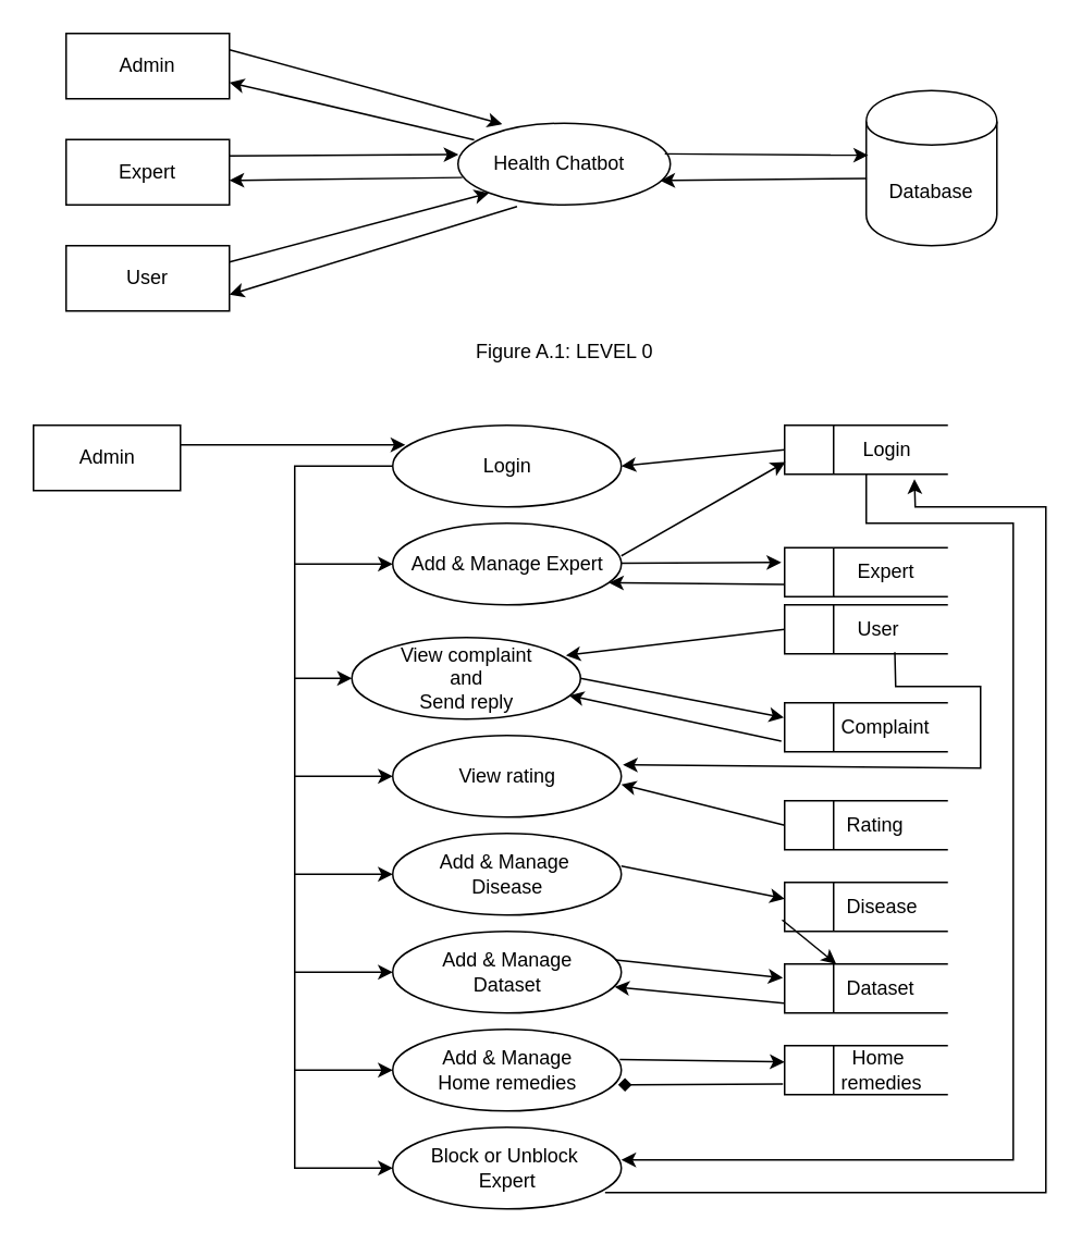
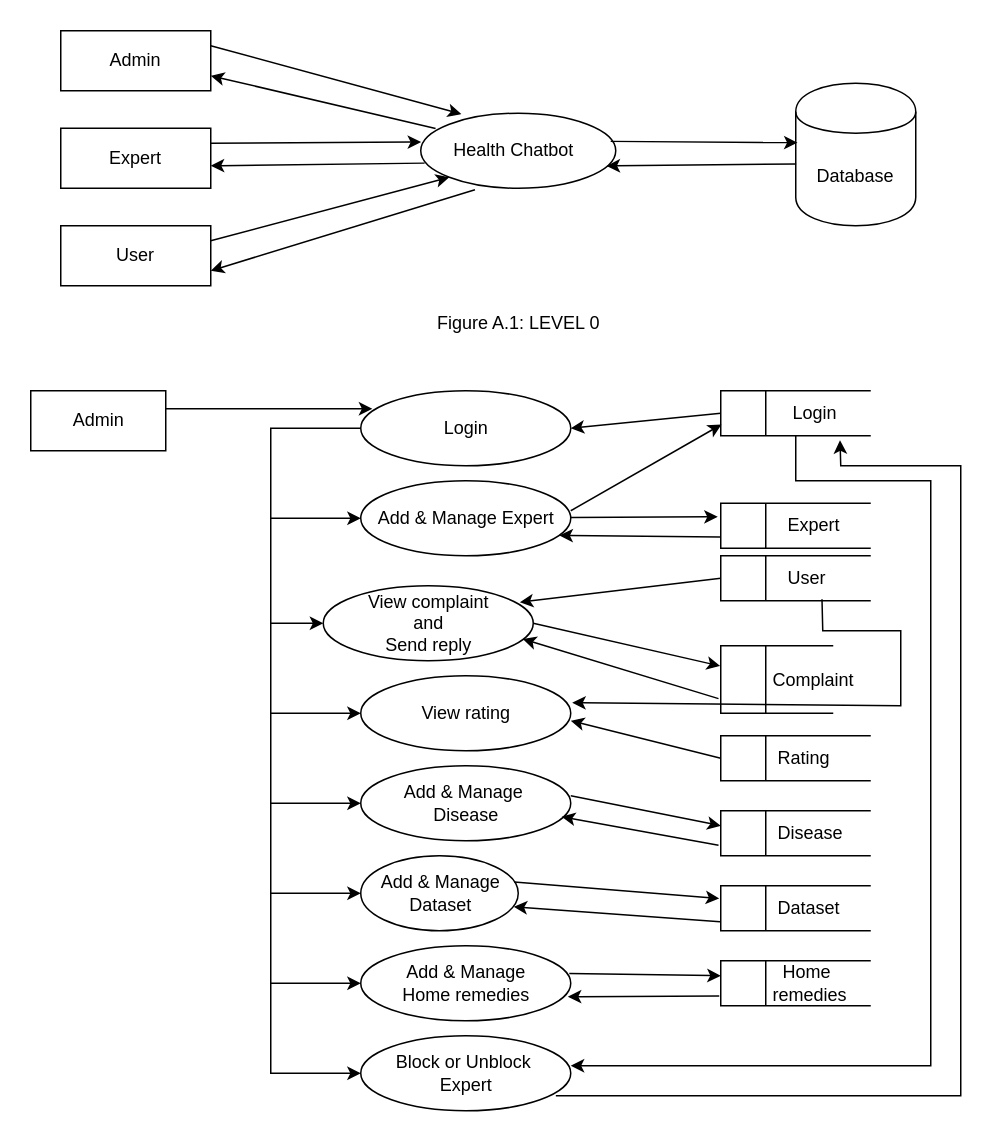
  <mxCell id="0" />
  <mxCell id="1" parent="0" />
  <mxCell id="2" value="Admin" style="whiteSpace=wrap;html=1;align=center;" parent="1" vertex="1"><mxGeometry x="40" y="20" width="100" height="40" as="geometry" /></mxCell>
  <mxCell id="3" value="Expert" style="whiteSpace=wrap;html=1;align=center;" parent="1" vertex="1"><mxGeometry x="40" y="85" width="100" height="40" as="geometry" /></mxCell>
  <mxCell id="4" value="User" style="whiteSpace=wrap;html=1;align=center;" parent="1" vertex="1"><mxGeometry x="40" y="150" width="100" height="40" as="geometry" /></mxCell>
  <mxCell id="5" value="Health Chatbot&amp;nbsp;&amp;nbsp;" style="shape=ellipse;html=1;dashed=0;whitespace=wrap;perimeter=ellipsePerimeter;" parent="1" vertex="1"><mxGeometry x="280" y="75" width="130" height="50" as="geometry" /></mxCell>
  <mxCell id="6" value="Database" style="shape=cylinder;whiteSpace=wrap;html=1;boundedLbl=1;backgroundOutline=1;" parent="1" vertex="1"><mxGeometry x="530" y="55" width="80" height="95" as="geometry" /></mxCell>
  <mxCell id="7" value="" style="endArrow=classic;html=1;rounded=0;exitX=1;exitY=0.25;exitDx=0;exitDy=0;entryX=0.208;entryY=0.011;entryDx=0;entryDy=0;entryPerimeter=0;" parent="1" source="2" target="5" edge="1"><mxGeometry width="50" height="50" relative="1" as="geometry"><mxPoint x="300" y="170" as="sourcePoint" /><mxPoint x="350" y="120" as="targetPoint" /></mxGeometry></mxCell>
  <mxCell id="8" value="" style="endArrow=classic;html=1;rounded=0;exitX=0.076;exitY=0.202;exitDx=0;exitDy=0;exitPerimeter=0;entryX=1;entryY=0.75;entryDx=0;entryDy=0;" parent="1" source="5" target="2" edge="1"><mxGeometry width="50" height="50" relative="1" as="geometry"><mxPoint x="280" y="90" as="sourcePoint" /><mxPoint x="140" y="50" as="targetPoint" /></mxGeometry></mxCell>
  <mxCell id="9" value="" style="endArrow=classic;html=1;rounded=0;entryX=0.002;entryY=0.384;entryDx=0;entryDy=0;exitX=1;exitY=0.25;exitDx=0;exitDy=0;entryPerimeter=0;" parent="1" source="3" target="5" edge="1"><mxGeometry width="50" height="50" relative="1" as="geometry"><mxPoint x="140" y="100" as="sourcePoint" /><mxPoint x="350" y="120" as="targetPoint" /></mxGeometry></mxCell>
  <mxCell id="10" value="" style="endArrow=classic;html=1;rounded=0;exitX=0.02;exitY=0.665;exitDx=0;exitDy=0;exitPerimeter=0;" parent="1" source="5" edge="1"><mxGeometry width="50" height="50" relative="1" as="geometry"><mxPoint x="281" y="109" as="sourcePoint" /><mxPoint x="140" y="110" as="targetPoint" /></mxGeometry></mxCell>
  <mxCell id="11" value="" style="endArrow=classic;html=1;rounded=0;entryX=0;entryY=1;entryDx=0;entryDy=0;exitX=1;exitY=0.25;exitDx=0;exitDy=0;" parent="1" source="4" target="5" edge="1"><mxGeometry width="50" height="50" relative="1" as="geometry"><mxPoint x="300" y="170" as="sourcePoint" /><mxPoint x="350" y="120" as="targetPoint" /></mxGeometry></mxCell>
  <mxCell id="12" value="" style="endArrow=classic;html=1;rounded=0;entryX=1;entryY=0.75;entryDx=0;entryDy=0;exitX=0.278;exitY=1.02;exitDx=0;exitDy=0;exitPerimeter=0;" parent="1" source="5" target="4" edge="1"><mxGeometry width="50" height="50" relative="1" as="geometry"><mxPoint x="310" y="130" as="sourcePoint" /><mxPoint x="350" y="120" as="targetPoint" /></mxGeometry></mxCell>
  <mxCell id="13" value="" style="endArrow=classic;html=1;rounded=0;entryX=0.015;entryY=0.417;entryDx=0;entryDy=0;entryPerimeter=0;exitX=0.974;exitY=0.375;exitDx=0;exitDy=0;exitPerimeter=0;" parent="1" source="5" target="6" edge="1"><mxGeometry width="50" height="50" relative="1" as="geometry"><mxPoint x="300" y="170" as="sourcePoint" /><mxPoint x="350" y="120" as="targetPoint" /></mxGeometry></mxCell>
  <mxCell id="14" value="" style="endArrow=classic;html=1;rounded=0;exitX=0.003;exitY=0.566;exitDx=0;exitDy=0;exitPerimeter=0;entryX=0.953;entryY=0.702;entryDx=0;entryDy=0;entryPerimeter=0;" parent="1" source="6" target="5" edge="1"><mxGeometry width="50" height="50" relative="1" as="geometry"><mxPoint x="300" y="170" as="sourcePoint" /><mxPoint x="410" y="110" as="targetPoint" /></mxGeometry></mxCell>
  <mxCell id="15" value="Figure A.1: LEVEL 0" style="text;html=1;align=center;verticalAlign=middle;resizable=0;points=[];autosize=1;strokeColor=none;fillColor=none;" parent="1" vertex="1"><mxGeometry x="280" y="200" width="130" height="30" as="geometry" /></mxCell>
  <mxCell id="16" value="Admin" style="html=1;dashed=0;whitespace=wrap;" vertex="1" parent="1"><mxGeometry x="20" y="260" width="90" height="40" as="geometry" /></mxCell>
  <mxCell id="17" value="Login" style="shape=ellipse;html=1;dashed=0;whitespace=wrap;perimeter=ellipsePerimeter;" vertex="1" parent="1"><mxGeometry x="240" y="260" width="140" height="50" as="geometry" /></mxCell>
  <mxCell id="18" value="Add &amp;amp; Manage Expert" style="shape=ellipse;html=1;dashed=0;whitespace=wrap;perimeter=ellipsePerimeter;" vertex="1" parent="1"><mxGeometry x="240" y="320" width="140" height="50" as="geometry" /></mxCell>
  <mxCell id="19" value="View complaint&lt;br&gt;and&lt;br&gt;Send reply" style="shape=ellipse;html=1;dashed=0;whitespace=wrap;perimeter=ellipsePerimeter;" vertex="1" parent="1"><mxGeometry x="215" y="390" width="140" height="50" as="geometry" /></mxCell>
  <mxCell id="20" value="View rating" style="shape=ellipse;html=1;dashed=0;whitespace=wrap;perimeter=ellipsePerimeter;" vertex="1" parent="1"><mxGeometry x="240" y="450" width="140" height="50" as="geometry" /></mxCell>
  <mxCell id="21" value="Add &amp;amp; Manage&amp;nbsp;&lt;br&gt;Disease" style="shape=ellipse;html=1;dashed=0;whitespace=wrap;perimeter=ellipsePerimeter;" vertex="1" parent="1"><mxGeometry x="240" y="510" width="140" height="50" as="geometry" /></mxCell>
- <mxCell id="22" value="Add &amp;amp; Manage&lt;br&gt;Dataset" style="shape=ellipse;html=1;dashed=0;whitespace=wrap;perimeter=ellipsePerimeter;" vertex="1" parent="1"><mxGeometry x="240" y="570" width="140" height="50" as="geometry" /></mxCell>
+ <mxCell id="22" value="Add &amp;amp; Manage&lt;br&gt;Dataset" style="shape=ellipse;html=1;dashed=0;whitespace=wrap;perimeter=ellipsePerimeter;" vertex="1" parent="1"><mxGeometry x="240" y="570" width="105" height="50" as="geometry" /></mxCell>
  <mxCell id="23" value="Add &amp;amp; Manage &lt;br&gt;Home remedies" style="shape=ellipse;html=1;dashed=0;whitespace=wrap;perimeter=ellipsePerimeter;" vertex="1" parent="1"><mxGeometry x="240" y="630" width="140" height="50" as="geometry" /></mxCell>
  <mxCell id="24" value="Block or Unblock&amp;nbsp;&lt;br&gt;Expert" style="shape=ellipse;html=1;dashed=0;whitespace=wrap;perimeter=ellipsePerimeter;" vertex="1" parent="1"><mxGeometry x="240" y="690" width="140" height="50" as="geometry" /></mxCell>
  <mxCell id="25" value="&amp;nbsp; &amp;nbsp; &amp;nbsp; &amp;nbsp; &amp;nbsp; &amp;nbsp; &amp;nbsp;Login" style="html=1;dashed=0;whitespace=wrap;shape=mxgraph.dfd.dataStoreID;align=left;spacingLeft=3;points=[[0,0],[0.5,0],[1,0],[0,0.5],[1,0.5],[0,1],[0.5,1],[1,1]];" vertex="1" parent="1"><mxGeometry x="480" y="260" width="100" height="30" as="geometry" /></mxCell>
  <mxCell id="26" value="&amp;nbsp; &amp;nbsp; &amp;nbsp; &amp;nbsp; &amp;nbsp; &amp;nbsp; Expert" style="html=1;dashed=0;whitespace=wrap;shape=mxgraph.dfd.dataStoreID;align=left;spacingLeft=3;points=[[0,0],[0.5,0],[1,0],[0,0.5],[1,0.5],[0,1],[0.5,1],[1,1]];" vertex="1" parent="1"><mxGeometry x="480" y="335" width="100" height="30" as="geometry" /></mxCell>
  <mxCell id="27" value="&amp;nbsp; &amp;nbsp; &amp;nbsp; &amp;nbsp; &amp;nbsp; &amp;nbsp; User&amp;nbsp;&amp;nbsp;" style="html=1;dashed=0;whitespace=wrap;shape=mxgraph.dfd.dataStoreID;align=left;spacingLeft=3;points=[[0,0],[0.5,0],[1,0],[0,0.5],[1,0.5],[0,1],[0.5,1],[1,1]];" vertex="1" parent="1"><mxGeometry x="480" y="370" width="100" height="30" as="geometry" /></mxCell>
- <mxCell id="28" value="&amp;nbsp; &amp;nbsp; &amp;nbsp; &amp;nbsp; &amp;nbsp;Complaint" style="html=1;dashed=0;whitespace=wrap;shape=mxgraph.dfd.dataStoreID;align=left;spacingLeft=3;points=[[0,0],[0.5,0],[1,0],[0,0.5],[1,0.5],[0,1],[0.5,1],[1,1]];" vertex="1" parent="1"><mxGeometry x="480" y="430" width="100" height="30" as="geometry" /></mxCell>
+ <mxCell id="28" value="&amp;nbsp; &amp;nbsp; &amp;nbsp; &amp;nbsp; &amp;nbsp;Complaint" style="html=1;dashed=0;whitespace=wrap;shape=mxgraph.dfd.dataStoreID;align=left;spacingLeft=3;points=[[0,0],[0.5,0],[1,0],[0,0.5],[1,0.5],[0,1],[0.5,1],[1,1]];" vertex="1" parent="1"><mxGeometry x="480" y="430" width="75" height="45" as="geometry" /></mxCell>
  <mxCell id="29" value="&amp;nbsp; &amp;nbsp; &amp;nbsp; &amp;nbsp; &amp;nbsp; &amp;nbsp;Home &lt;br&gt;&amp;nbsp; &amp;nbsp; &amp;nbsp; &amp;nbsp; &amp;nbsp;remedies" style="html=1;dashed=0;whitespace=wrap;shape=mxgraph.dfd.dataStoreID;align=left;spacingLeft=3;points=[[0,0],[0.5,0],[1,0],[0,0.5],[1,0.5],[0,1],[0.5,1],[1,1]];" vertex="1" parent="1"><mxGeometry x="480" y="640" width="100" height="30" as="geometry" /></mxCell>
  <mxCell id="30" value="&amp;nbsp; &amp;nbsp; &amp;nbsp; &amp;nbsp; &amp;nbsp; Rating" style="html=1;dashed=0;whitespace=wrap;shape=mxgraph.dfd.dataStoreID;align=left;spacingLeft=3;points=[[0,0],[0.5,0],[1,0],[0,0.5],[1,0.5],[0,1],[0.5,1],[1,1]];" vertex="1" parent="1"><mxGeometry x="480" y="490" width="100" height="30" as="geometry" /></mxCell>
  <mxCell id="31" value="" style="endArrow=classic;html=1;rounded=0;entryX=0.055;entryY=0.24;entryDx=0;entryDy=0;entryPerimeter=0;" edge="1" parent="1" target="17"><mxGeometry width="50" height="50" relative="1" as="geometry"><mxPoint x="110" y="272" as="sourcePoint" /><mxPoint x="370" y="520" as="targetPoint" /></mxGeometry></mxCell>
  <mxCell id="32" value="" style="endArrow=classic;html=1;rounded=0;exitX=0;exitY=0.5;exitDx=0;exitDy=0;entryX=0;entryY=0.5;entryDx=0;entryDy=0;" edge="1" parent="1" source="17" target="24"><mxGeometry width="50" height="50" relative="1" as="geometry"><mxPoint x="320" y="570" as="sourcePoint" /><mxPoint x="370" y="520" as="targetPoint" /><Array as="points"><mxPoint x="180" y="285" /><mxPoint x="180" y="340" /><mxPoint x="180" y="715" /></Array></mxGeometry></mxCell>
  <mxCell id="33" value="" style="endArrow=classic;html=1;rounded=0;entryX=0;entryY=0.5;entryDx=0;entryDy=0;" edge="1" parent="1" target="18"><mxGeometry width="50" height="50" relative="1" as="geometry"><mxPoint x="180" y="345" as="sourcePoint" /><mxPoint x="370" y="520" as="targetPoint" /></mxGeometry></mxCell>
  <mxCell id="34" value="" style="endArrow=classic;html=1;rounded=0;entryX=0;entryY=0.5;entryDx=0;entryDy=0;" edge="1" parent="1" target="19"><mxGeometry width="50" height="50" relative="1" as="geometry"><mxPoint x="180" y="415" as="sourcePoint" /><mxPoint x="370" y="520" as="targetPoint" /></mxGeometry></mxCell>
  <mxCell id="35" value="" style="endArrow=classic;html=1;rounded=0;" edge="1" parent="1" target="20"><mxGeometry width="50" height="50" relative="1" as="geometry"><mxPoint x="180" y="475" as="sourcePoint" /><mxPoint x="370" y="520" as="targetPoint" /></mxGeometry></mxCell>
  <mxCell id="36" value="" style="endArrow=classic;html=1;rounded=0;entryX=0;entryY=0.5;entryDx=0;entryDy=0;" edge="1" parent="1" target="21"><mxGeometry width="50" height="50" relative="1" as="geometry"><mxPoint x="180" y="535" as="sourcePoint" /><mxPoint x="240" y="520" as="targetPoint" /></mxGeometry></mxCell>
  <mxCell id="37" value="" style="endArrow=classic;html=1;rounded=0;" edge="1" parent="1" target="22"><mxGeometry width="50" height="50" relative="1" as="geometry"><mxPoint x="180" y="595" as="sourcePoint" /><mxPoint x="370" y="520" as="targetPoint" /></mxGeometry></mxCell>
  <mxCell id="38" value="" style="endArrow=classic;html=1;rounded=0;entryX=0;entryY=0.5;entryDx=0;entryDy=0;" edge="1" parent="1" target="23"><mxGeometry width="50" height="50" relative="1" as="geometry"><mxPoint x="180" y="655" as="sourcePoint" /><mxPoint x="250" y="645" as="targetPoint" /></mxGeometry></mxCell>
  <mxCell id="39" value="" style="endArrow=classic;html=1;rounded=0;exitX=0;exitY=0.5;exitDx=0;exitDy=0;entryX=1;entryY=0.5;entryDx=0;entryDy=0;" edge="1" parent="1" source="25" target="17"><mxGeometry width="50" height="50" relative="1" as="geometry"><mxPoint x="320" y="520" as="sourcePoint" /><mxPoint x="370" y="470" as="targetPoint" /></mxGeometry></mxCell>
  <mxCell id="40" value="" style="endArrow=classic;html=1;rounded=0;entryX=0.005;entryY=0.75;entryDx=0;entryDy=0;entryPerimeter=0;" edge="1" parent="1" target="25"><mxGeometry width="50" height="50" relative="1" as="geometry"><mxPoint x="380" y="340" as="sourcePoint" /><mxPoint x="370" y="470" as="targetPoint" /></mxGeometry></mxCell>
  <mxCell id="41" value="" style="endArrow=classic;html=1;rounded=0;entryX=-0.02;entryY=0.3;entryDx=0;entryDy=0;entryPerimeter=0;" edge="1" parent="1" source="18" target="26"><mxGeometry width="50" height="50" relative="1" as="geometry"><mxPoint x="320" y="520" as="sourcePoint" /><mxPoint x="370" y="470" as="targetPoint" /></mxGeometry></mxCell>
  <mxCell id="42" value="" style="endArrow=classic;html=1;rounded=0;exitX=-0.005;exitY=0.75;exitDx=0;exitDy=0;entryX=0.946;entryY=0.73;entryDx=0;entryDy=0;entryPerimeter=0;exitPerimeter=0;" edge="1" parent="1" source="26" target="18"><mxGeometry width="50" height="50" relative="1" as="geometry"><mxPoint x="320" y="520" as="sourcePoint" /><mxPoint x="370" y="470" as="targetPoint" /></mxGeometry></mxCell>
  <mxCell id="43" value="&amp;nbsp; &amp;nbsp; &amp;nbsp; &amp;nbsp; &amp;nbsp; Dataset" style="html=1;dashed=0;whitespace=wrap;shape=mxgraph.dfd.dataStoreID;align=left;spacingLeft=3;points=[[0,0],[0.5,0],[1,0],[0,0.5],[1,0.5],[0,1],[0.5,1],[1,1]];" vertex="1" parent="1"><mxGeometry x="480" y="590" width="100" height="30" as="geometry" /></mxCell>
  <mxCell id="44" value="&amp;nbsp; &amp;nbsp; &amp;nbsp; &amp;nbsp; &amp;nbsp; Disease" style="html=1;dashed=0;whitespace=wrap;shape=mxgraph.dfd.dataStoreID;align=left;spacingLeft=3;points=[[0,0],[0.5,0],[1,0],[0,0.5],[1,0.5],[0,1],[0.5,1],[1,1]];" vertex="1" parent="1"><mxGeometry x="480" y="540" width="100" height="30" as="geometry" /></mxCell>
  <mxCell id="45" value="" style="endArrow=classic;html=1;rounded=0;exitX=0;exitY=0.5;exitDx=0;exitDy=0;entryX=0.936;entryY=0.22;entryDx=0;entryDy=0;entryPerimeter=0;" edge="1" parent="1" source="27" target="19"><mxGeometry width="50" height="50" relative="1" as="geometry"><mxPoint x="480" y="399" as="sourcePoint" /><mxPoint x="380" y="398" as="targetPoint" /></mxGeometry></mxCell>
  <mxCell id="46" value="" style="endArrow=classic;html=1;rounded=0;exitX=1;exitY=0.5;exitDx=0;exitDy=0;entryX=-0.005;entryY=0.3;entryDx=0;entryDy=0;entryPerimeter=0;" edge="1" parent="1" source="19" target="28"><mxGeometry width="50" height="50" relative="1" as="geometry"><mxPoint x="320" y="510" as="sourcePoint" /><mxPoint x="480" y="460" as="targetPoint" /></mxGeometry></mxCell>
  <mxCell id="47" value="" style="endArrow=classic;html=1;rounded=0;entryX=0.95;entryY=0.71;entryDx=0;entryDy=0;entryPerimeter=0;exitX=-0.02;exitY=0.783;exitDx=0;exitDy=0;exitPerimeter=0;" edge="1" parent="1" source="28" target="19"><mxGeometry width="50" height="50" relative="1" as="geometry"><mxPoint x="480" y="470" as="sourcePoint" /><mxPoint x="370" y="460" as="targetPoint" /></mxGeometry></mxCell>
  <mxCell id="48" value="" style="endArrow=classic;html=1;rounded=0;exitX=0.5;exitY=1;exitDx=0;exitDy=0;" edge="1" parent="1" source="25"><mxGeometry width="50" height="50" relative="1" as="geometry"><mxPoint x="600" y="330" as="sourcePoint" /><mxPoint x="380" y="710" as="targetPoint" /><Array as="points"><mxPoint x="530" y="320" /><mxPoint x="620" y="320" /><mxPoint x="620" y="400" /><mxPoint x="620" y="470" /><mxPoint x="620" y="550" /><mxPoint x="620" y="710" /></Array></mxGeometry></mxCell>
  <mxCell id="49" value="" style="endArrow=classic;html=1;rounded=0;entryX=0.795;entryY=1.1;entryDx=0;entryDy=0;entryPerimeter=0;exitX=0.929;exitY=0.8;exitDx=0;exitDy=0;exitPerimeter=0;" edge="1" parent="1" source="24" target="25"><mxGeometry width="50" height="50" relative="1" as="geometry"><mxPoint x="640" y="760" as="sourcePoint" /><mxPoint x="620" y="310" as="targetPoint" /><Array as="points"><mxPoint x="640" y="730" /><mxPoint x="640" y="310" /><mxPoint x="590" y="310" /><mxPoint x="560" y="310" /></Array></mxGeometry></mxCell>
  <mxCell id="50" value="" style="endArrow=classic;html=1;rounded=0;entryX=0;entryY=0.333;entryDx=0;entryDy=0;startArrow=none;entryPerimeter=0;" edge="1" parent="1" target="44"><mxGeometry width="50" height="50" relative="1" as="geometry"><mxPoint x="380" y="530" as="sourcePoint" /><mxPoint x="370" y="460" as="targetPoint" /></mxGeometry></mxCell>
- <mxCell id="51" value="" style="endArrow=classic;html=1;rounded=0;exitX=-0.015;exitY=0.767;exitDx=0;exitDy=0;exitPerimeter=0;" edge="1" parent="1" source="44" target="43"><mxGeometry width="50" height="50" relative="1" as="geometry"><mxPoint x="320" y="510" as="sourcePoint" /><mxPoint x="370" y="543" as="targetPoint" /></mxGeometry></mxCell>
+ <mxCell id="51" value="" style="endArrow=classic;html=1;rounded=0;exitX=-0.015;exitY=0.767;exitDx=0;exitDy=0;exitPerimeter=0;entryX=0.957;entryY=0.68;entryDx=0;entryDy=0;entryPerimeter=0;" edge="1" parent="1" source="44" target="21"><mxGeometry width="50" height="50" relative="1" as="geometry"><mxPoint x="320" y="510" as="sourcePoint" /><mxPoint x="370" y="543" as="targetPoint" /></mxGeometry></mxCell>
  <mxCell id="52" value="" style="endArrow=classic;html=1;rounded=0;entryX=-0.01;entryY=0.283;entryDx=0;entryDy=0;exitX=0.975;exitY=0.35;exitDx=0;exitDy=0;exitPerimeter=0;entryPerimeter=0;" edge="1" parent="1" source="22" target="43"><mxGeometry width="50" height="50" relative="1" as="geometry"><mxPoint x="320" y="510" as="sourcePoint" /><mxPoint x="370" y="460" as="targetPoint" /></mxGeometry></mxCell>
  <mxCell id="53" style="edgeStyle=orthogonalEdgeStyle;rounded=0;orthogonalLoop=1;jettySize=auto;html=1;exitX=0.5;exitY=1;exitDx=0;exitDy=0;" edge="1" parent="1" source="29" target="29"><mxGeometry relative="1" as="geometry" /></mxCell>
  <mxCell id="54" value="" style="endArrow=classic;html=1;rounded=0;exitX=-0.005;exitY=0.8;exitDx=0;exitDy=0;exitPerimeter=0;entryX=0.971;entryY=0.68;entryDx=0;entryDy=0;entryPerimeter=0;" edge="1" parent="1" source="43" target="22"><mxGeometry width="50" height="50" relative="1" as="geometry"><mxPoint x="320" y="510" as="sourcePoint" /><mxPoint x="390" y="620" as="targetPoint" /></mxGeometry></mxCell>
  <mxCell id="55" value="" style="endArrow=classic;html=1;rounded=0;exitX=0;exitY=0.5;exitDx=0;exitDy=0;" edge="1" parent="1" source="30"><mxGeometry width="50" height="50" relative="1" as="geometry"><mxPoint x="320" y="510" as="sourcePoint" /><mxPoint x="380" y="480" as="targetPoint" /></mxGeometry></mxCell>
  <mxCell id="56" value="" style="endArrow=classic;html=1;rounded=0;entryX=1.007;entryY=0.36;entryDx=0;entryDy=0;entryPerimeter=0;exitX=0.675;exitY=0.967;exitDx=0;exitDy=0;exitPerimeter=0;" edge="1" parent="1" source="27" target="20"><mxGeometry width="50" height="50" relative="1" as="geometry"><mxPoint x="600" y="470" as="sourcePoint" /><mxPoint x="370" y="460" as="targetPoint" /><Array as="points"><mxPoint x="548" y="420" /><mxPoint x="600" y="420" /><mxPoint x="600" y="470" /></Array></mxGeometry></mxCell>
  <mxCell id="57" value="" style="endArrow=classic;html=1;rounded=0;exitX=0.993;exitY=0.37;exitDx=0;exitDy=0;exitPerimeter=0;" edge="1" parent="1" source="23"><mxGeometry width="50" height="50" relative="1" as="geometry"><mxPoint x="320" y="510" as="sourcePoint" /><mxPoint x="480" y="650" as="targetPoint" /></mxGeometry></mxCell>
- <mxCell id="58" value="" style="endArrow=diamond;html=1;rounded=0;exitX=-0.01;exitY=0.783;exitDx=0;exitDy=0;entryX=0.986;entryY=0.68;entryDx=0;entryDy=0;entryPerimeter=0;exitPerimeter=0;" edge="1" parent="1" source="29" target="23"><mxGeometry width="50" height="50" relative="1" as="geometry"><mxPoint x="320" y="510" as="sourcePoint" /><mxPoint x="370" y="460" as="targetPoint" /></mxGeometry></mxCell>
+ <mxCell id="58" value="" style="endArrow=classic;html=1;rounded=0;exitX=-0.01;exitY=0.783;exitDx=0;exitDy=0;entryX=0.986;entryY=0.68;entryDx=0;entryDy=0;entryPerimeter=0;exitPerimeter=0;" edge="1" parent="1" source="29" target="23"><mxGeometry width="50" height="50" relative="1" as="geometry"><mxPoint x="320" y="510" as="sourcePoint" /><mxPoint x="370" y="460" as="targetPoint" /></mxGeometry></mxCell>
